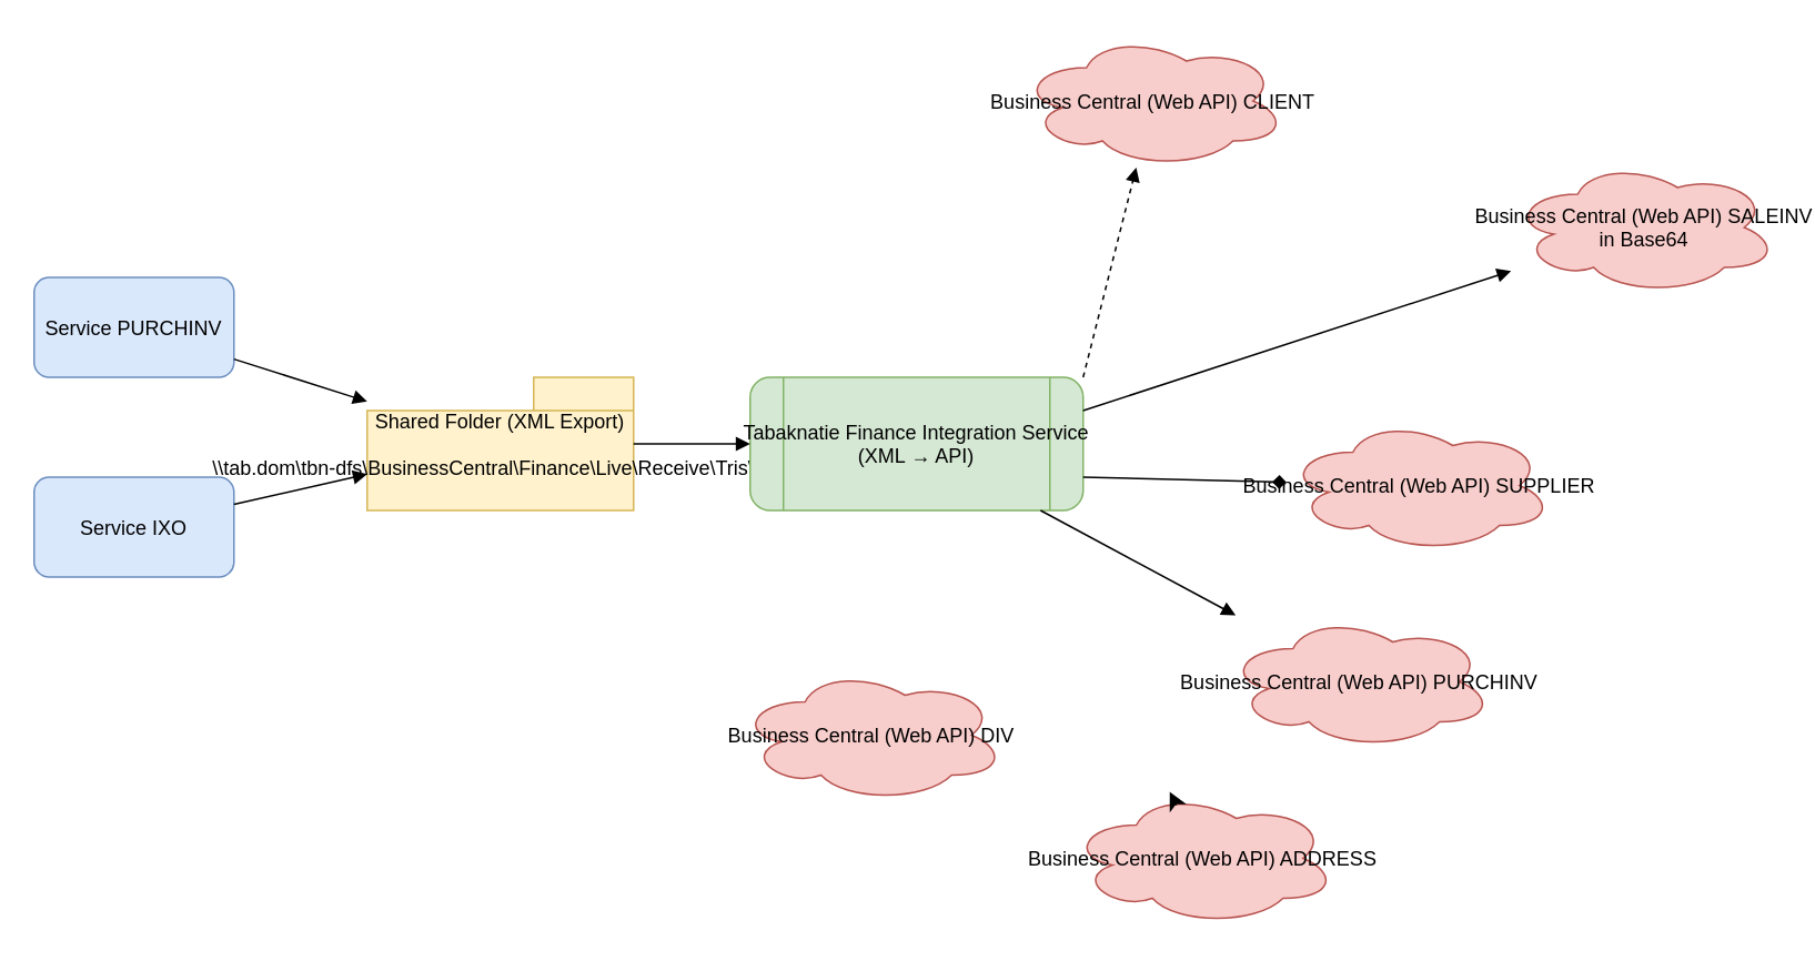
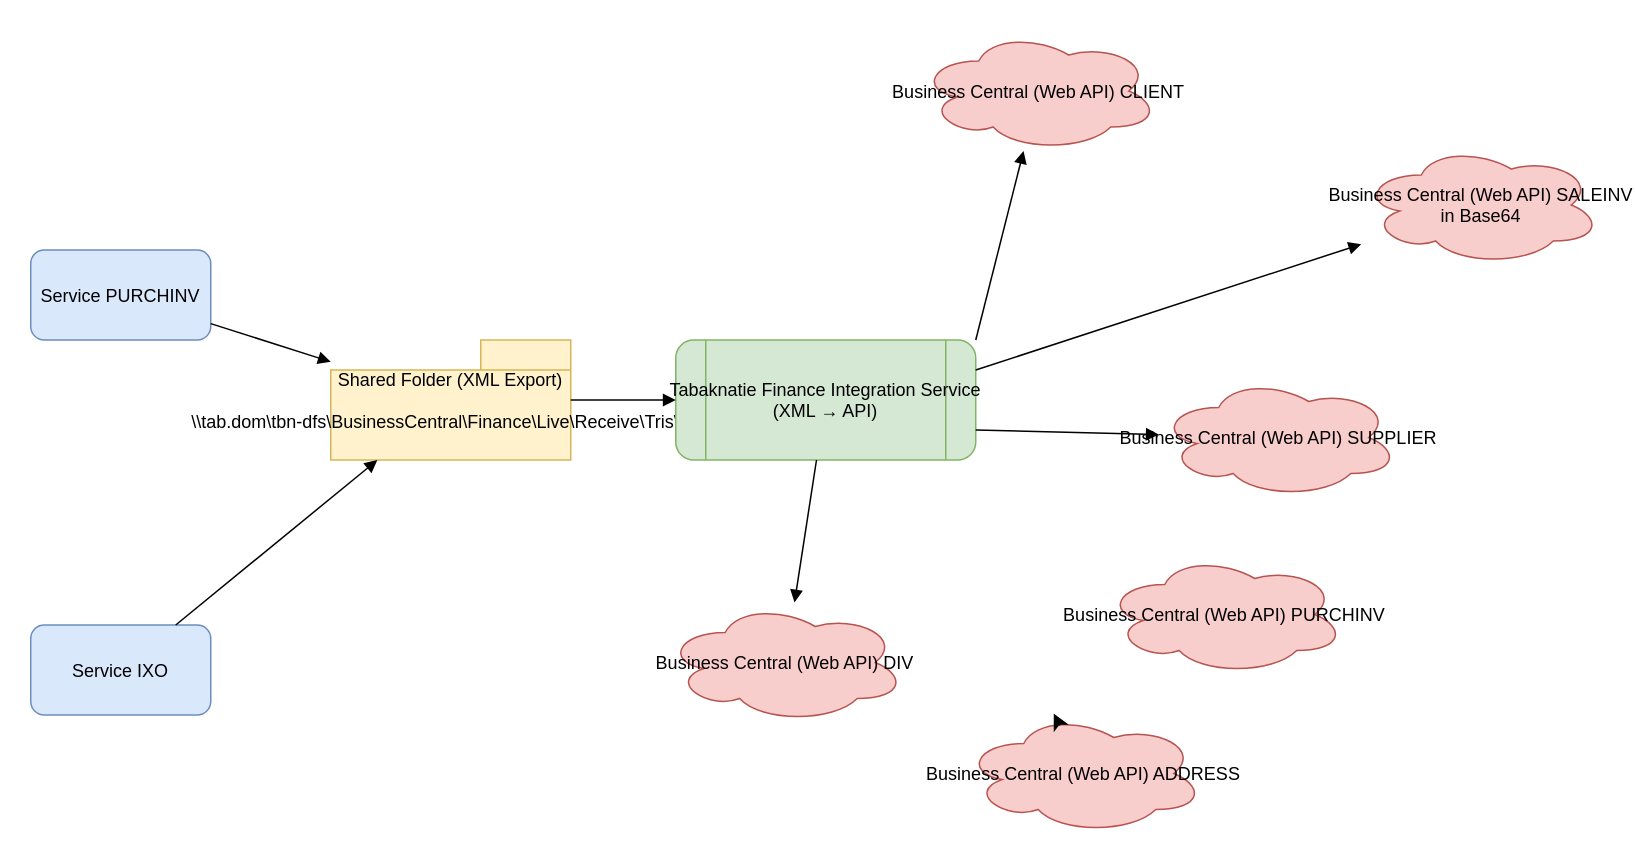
  <mxCell id="0" />
  <mxCell id="1" parent="0" />
  <mxCell id="2" value="Service PURCHINV" style="shape=rectangle;rounded=1;fillColor=#dae8fc;strokeColor=#6c8ebf;" vertex="1" parent="1"><mxGeometry x="20" y="166" width="120" height="60" as="geometry" /></mxCell>
- <mxCell id="3" value="Service IXO" style="shape=rectangle;rounded=1;fillColor=#dae8fc;strokeColor=#6c8ebf;" vertex="1" parent="1"><mxGeometry x="20" y="286" width="120" height="60" as="geometry" /></mxCell>
+ <mxCell id="3" value="Service IXO" style="shape=rectangle;rounded=1;fillColor=#dae8fc;strokeColor=#6c8ebf;" vertex="1" parent="1"><mxGeometry x="20" y="416" width="120" height="60" as="geometry" /></mxCell>
  <mxCell id="4" value="Shared Folder (XML Export)&#10;&#10;\\tab.dom\tbn-dfs\BusinessCentral\Finance\Live\Receive\Tris\Poll" style="shape=folder;fillColor=#fff2cc;strokeColor=#d6b656;" vertex="1" parent="1"><mxGeometry x="220" y="226" width="160" height="80" as="geometry" /></mxCell>
  <mxCell id="5" style="endArrow=block;endFill=1;" edge="1" parent="1" source="2" target="4"><mxGeometry relative="1" as="geometry" /></mxCell>
  <mxCell id="6" style="endArrow=block;endFill=1;" edge="1" parent="1" source="3" target="4"><mxGeometry relative="1" as="geometry" /></mxCell>
  <mxCell id="7" value="Tabaknatie Finance Integration Service&#10;(XML → API)" style="shape=process;rounded=1;fillColor=#d5e8d4;strokeColor=#82b366;" vertex="1" parent="1"><mxGeometry x="450" y="226" width="200" height="80" as="geometry" /></mxCell>
  <mxCell id="8" style="endArrow=block;endFill=1;" edge="1" parent="1" source="4" target="7"><mxGeometry relative="1" as="geometry" /></mxCell>
  <mxCell id="9" value="Business Central (Web API) CLIENT" style="shape=cloud;fillColor=#f8cecc;strokeColor=#b85450;" vertex="1" parent="1"><mxGeometry x="612" y="20" width="160" height="80" as="geometry" /></mxCell>
- <mxCell id="10" style="endArrow=block;endFill=1;exitX=1;exitY=0;exitDx=0;exitDy=0;dashed=1;" edge="1" parent="1" source="7" target="9"><mxGeometry relative="1" as="geometry" /></mxCell>
+ <mxCell id="10" style="endArrow=block;endFill=1;exitX=1;exitY=0;exitDx=0;exitDy=0;" edge="1" parent="1" source="7" target="9"><mxGeometry relative="1" as="geometry" /></mxCell>
  <mxCell id="11" value="Business Central (Web API) SALEINV&#10;in Base64" style="shape=cloud;fillColor=#f8cecc;strokeColor=#b85450;" vertex="1" parent="1"><mxGeometry x="907" y="96" width="160" height="80" as="geometry" /></mxCell>
  <mxCell id="12" style="endArrow=block;endFill=1;exitX=1;exitY=0.25;exitDx=0;exitDy=0;" edge="1" parent="1" target="11" source="7"><mxGeometry relative="1" as="geometry"><mxPoint x="781" y="407" as="sourcePoint" /></mxGeometry></mxCell>
  <mxCell id="13" value="Business Central (Web API) SUPPLIER" style="shape=cloud;fillColor=#f8cecc;strokeColor=#b85450;" vertex="1" parent="1"><mxGeometry x="772" y="251" width="160" height="80" as="geometry" /></mxCell>
- <mxCell id="14" style="endArrow=diamond;endFill=1;exitX=1;exitY=0.75;exitDx=0;exitDy=0;" edge="1" parent="1" target="13" source="7"><mxGeometry relative="1" as="geometry"><mxPoint x="613" y="464" as="sourcePoint" /></mxGeometry></mxCell>
+ <mxCell id="14" style="endArrow=block;endFill=1;exitX=1;exitY=0.75;exitDx=0;exitDy=0;" edge="1" parent="1" target="13" source="7"><mxGeometry relative="1" as="geometry"><mxPoint x="613" y="464" as="sourcePoint" /></mxGeometry></mxCell>
  <mxCell id="15" value="Business Central (Web API) ADDRESS" style="shape=cloud;fillColor=#f8cecc;strokeColor=#b85450;" vertex="1" parent="1"><mxGeometry x="642" y="475" width="160" height="80" as="geometry" /></mxCell>
  <mxCell id="16" value="Business Central (Web API) DIV" style="shape=cloud;fillColor=#f8cecc;strokeColor=#b85450;" vertex="1" parent="1"><mxGeometry x="443" y="401" width="160" height="80" as="geometry" /></mxCell>
- <mxCell id="17" style="endArrow=block;endFill=1;" edge="1" parent="1" target="18" source="7"><mxGeometry relative="1" as="geometry"><mxPoint x="1059" y="370" as="sourcePoint" /></mxGeometry></mxCell>
+ <mxCell id="17" style="endArrow=block;endFill=1;" edge="1" parent="1" target="16" source="7"><mxGeometry relative="1" as="geometry"><mxPoint x="1059" y="370" as="sourcePoint" /></mxGeometry></mxCell>
  <mxCell id="18" value="Business Central (Web API) PURCHINV" style="shape=cloud;fillColor=#f8cecc;strokeColor=#b85450;" vertex="1" parent="1"><mxGeometry x="736" y="369" width="160" height="80" as="geometry" /></mxCell>
  <mxCell id="19" style="edgeStyle=none;curved=1;rounded=0;orthogonalLoop=1;jettySize=auto;html=1;exitX=0.4;exitY=0.1;exitDx=0;exitDy=0;exitPerimeter=0;fontSize=12;startSize=8;endSize=8;" edge="1" parent="1" source="15" target="15"><mxGeometry relative="1" as="geometry" /></mxCell>
